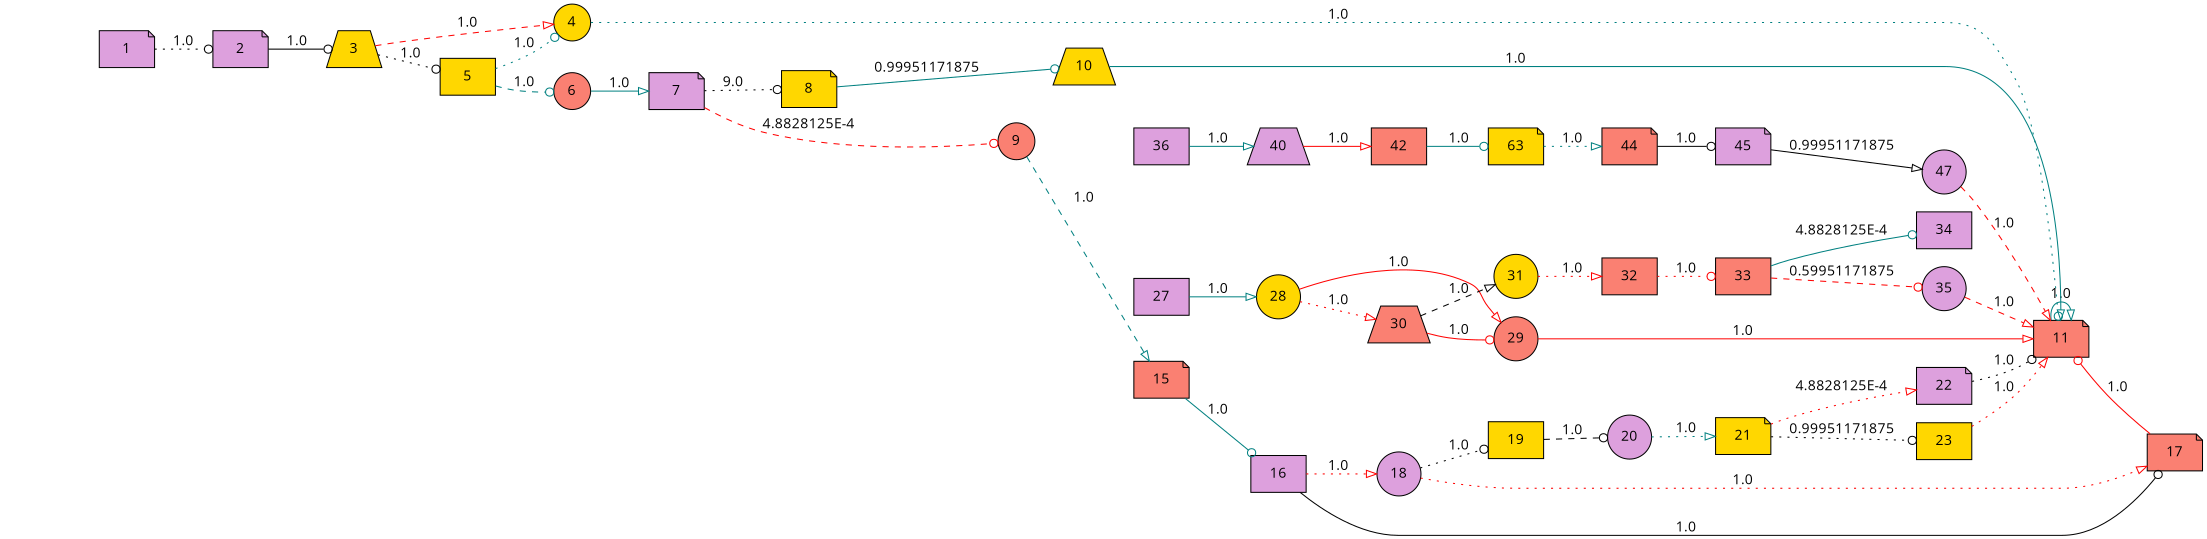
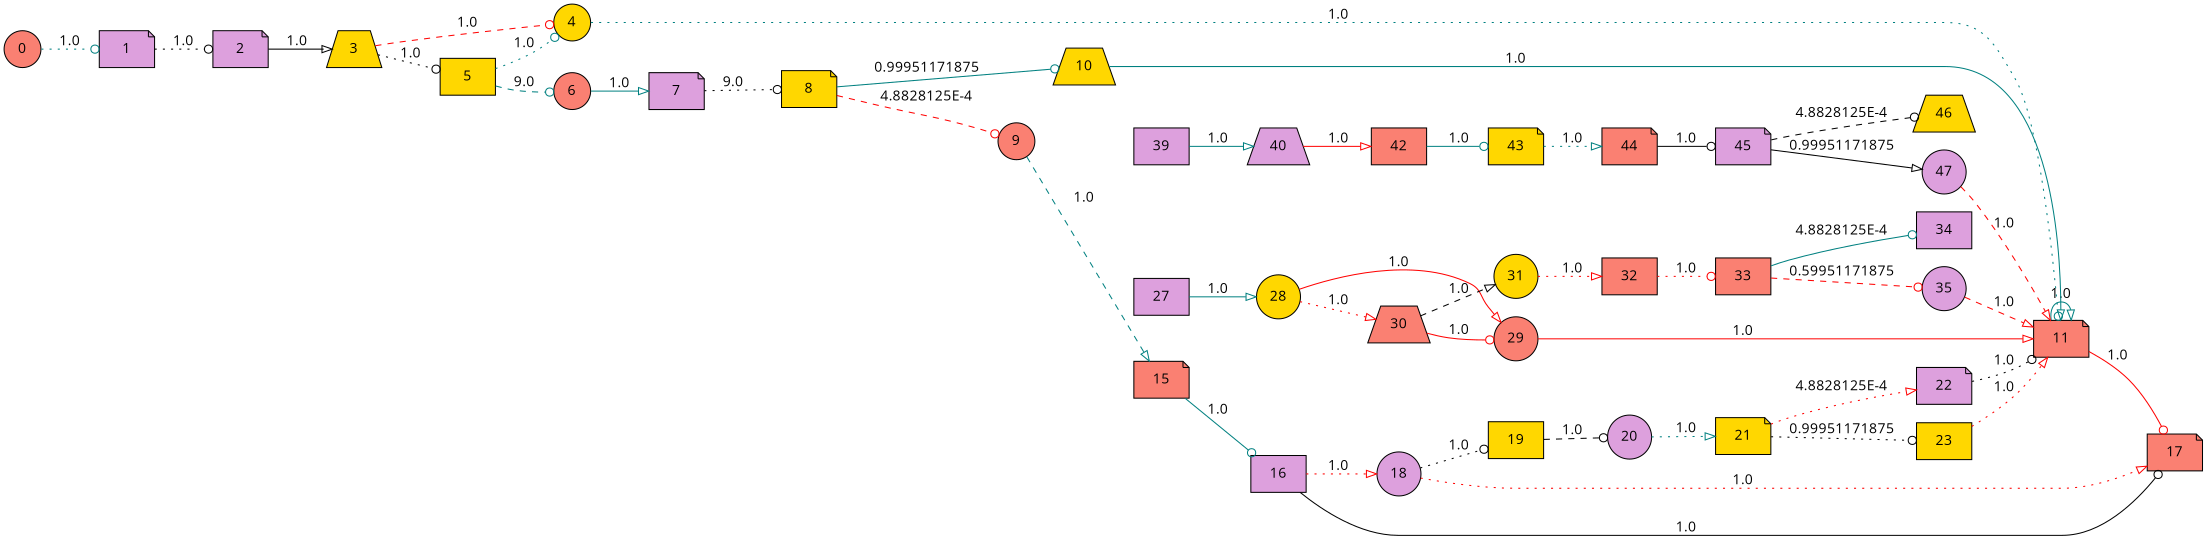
  digraph {
    fontname="Open Sans"
    rankdir=LR
    node [fillcolor=plum fontname="Open Sans" shape=note style=filled]
    edge [arrowhead=odot color=red fontname="Open Sans" style=solid]
    11 [fillcolor=salmon]
    22
    44 [fillcolor=salmon]
    45
+   46 [fillcolor=gold shape=trapezium]
    47 [shape=circle]
    23 [fillcolor=gold shape=box]
    27 [shape=box]
    28 [fillcolor=gold shape=circle]
    29 [fillcolor=salmon shape=circle]
    30 [fillcolor=salmon shape=trapezium]
    31 [fillcolor=gold shape=circle]
    32 [fillcolor=salmon shape=box]
    33 [fillcolor=salmon shape=box]
    34 [shape=box]
    35 [shape=circle]
    10 [fillcolor=gold shape=trapezium]
    15 [fillcolor=salmon]
    16 [shape=box]
    17 [fillcolor=salmon]
    18 [shape=circle]
    19 [fillcolor=gold shape=box]
    20 [shape=circle]
-   39 [shape=box label=36]
+   39 [shape=box]
    40 [shape=trapezium]
    42 [fillcolor=salmon shape=box]
-   43 [fillcolor=gold label=63]
+   43 [fillcolor=gold]
    21 [fillcolor=gold]
+   0 [fillcolor=salmon shape=circle]
    1
    2
    3 [fillcolor=gold shape=trapezium]
    4 [fillcolor=gold shape=circle]
    5 [fillcolor=gold shape=box]
    6 [fillcolor=salmon shape=circle]
    7
    8 [fillcolor=gold]
    9 [fillcolor=salmon shape=circle]
    11 -> 11 [arrowhead=onormal color=teal label=1.0]
    22 -> 11 [color=black label=1.0 style=dotted]
    44 -> 45 [color=black label=1.0]
+   45 -> 46 [color=black label="4.8828125E-4" style=dashed]
    45 -> 47 [arrowhead=onormal color=black label=0.99951171875]
    47 -> 11 [arrowhead=onormal label=1.0 style=dashed]
    23 -> 11 [arrowhead=onormal label=1.0 style=dotted]
    27 -> 28 [arrowhead=onormal color=teal label=1.0]
    28 -> 29 [arrowhead=onormal label=1.0]
    28 -> 30 [arrowhead=onormal label=1.0 style=dotted]
    29 -> 11 [arrowhead=onormal label=1.0]
    30 -> 29 [label=1.0]
    30 -> 31 [arrowhead=onormal color=black label=1.0 style=dashed]
    31 -> 32 [arrowhead=onormal label=1.0 style=dotted]
    32 -> 33 [label=1.0 style=dotted]
    33 -> 34 [color=teal label="4.8828125E-4"]
    33 -> 35 [label=0.59951171875 style=dashed]
    35 -> 11 [arrowhead=onormal label=1.0 style=dashed]
    10 -> 11 [arrowhead=onormal color=teal label=1.0]
    15 -> 16 [color=teal label=1.0]
    16 -> 17 [color=black label=1.0]
    16 -> 18 [arrowhead=onormal label=1.0 style=dotted]
-   17 -> 11 [label=1.0]
+   11 -> 17 [label=1.0]
    18 -> 17 [arrowhead=onormal label=1.0 style=dotted]
    18 -> 19 [color=black label=1.0 style=dotted]
    19 -> 20 [color=black label=1.0 style=dashed]
    20 -> 21 [arrowhead=onormal color=teal label=1.0 style=dotted]
    39 -> 40 [arrowhead=onormal color=teal label=1.0]
    40 -> 42 [arrowhead=onormal label=1.0]
    42 -> 43 [color=teal label=1.0]
    43 -> 44 [arrowhead=onormal color=teal label=1.0 style=dotted]
    21 -> 22 [arrowhead=onormal label="4.8828125E-4" style=dotted]
    21 -> 23 [color=black label=0.99951171875 style=dotted]
+   0 -> 1 [color=teal label=1.0 style=dotted]
    1 -> 2 [color=black label=1.0 style=dotted]
-   2 -> 3 [color=black label=1.0]
-   3 -> 4 [arrowhead=onormal label=1.0 style=dashed]
+   2 -> 3 [arrowhead=onormal color=black label=1.0]
+   3 -> 4 [label=1.0 style=dashed]
    3 -> 5 [color=black label=1.0 style=dotted]
    4 -> 11 [color=teal label=1.0 style=dotted]
    5 -> 4 [color=teal label=1.0 style=dotted]
-   5 -> 6 [color=teal label=1.0 style=dashed]
+   5 -> 6 [color=teal label=9.0 style=dashed]
    6 -> 7 [arrowhead=onormal color=teal label=1.0]
    7 -> 8 [color=black label=9.0 style=dotted]
    8 -> 10 [color=teal label=0.99951171875]
-   7 -> 9 [label="4.8828125E-4" style=dashed]
+   8 -> 9 [label="4.8828125E-4" style=dashed]
    9 -> 15 [arrowhead=onormal color=teal label=1.0 style=dashed]
  }
